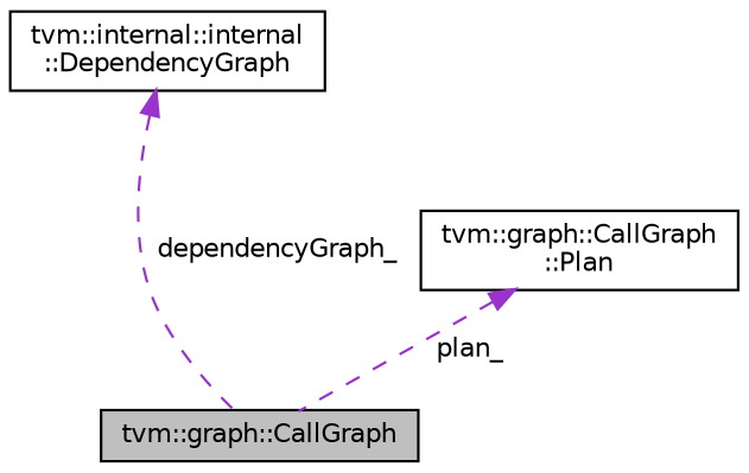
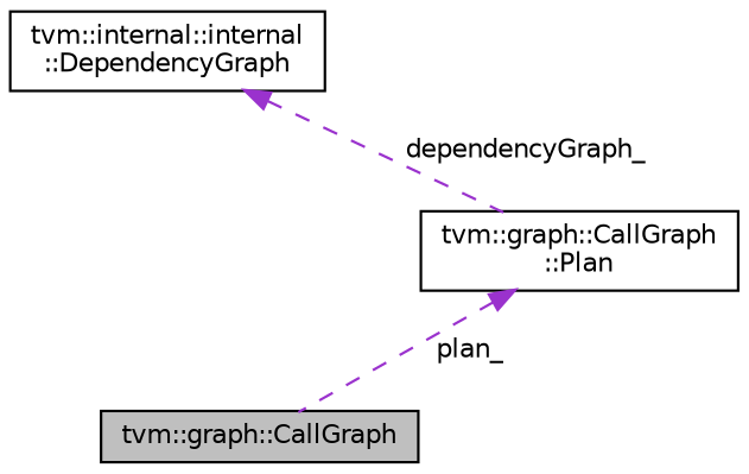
  digraph {
    node [color=black fillcolor=white fontname=Helvetica fontsize=10 shape=record style=filled]
    edge [color=darkorchid3 dir=back fontname=Helvetica fontsize=10 labelfontname=Helvetica labelfontsize=10 style=dashed]
    n1 [fillcolor=grey75 fontcolor=black height=0.2 label="tvm::graph::CallGraph" width=0.4]
    n2 [height=0.2 label="tvm::graph::CallGraph\l::Plan" width=0.4]
    n3 [height=0.2 label="tvm::internal::internal\l::DependencyGraph" width=0.4]
    n2 -> n1 [label=" plan_"]
-   n3 -> n1 [label=" dependencyGraph_"]
+   n3 -> n2 [label=" dependencyGraph_"]
  }
